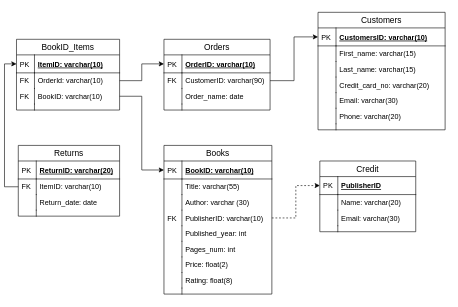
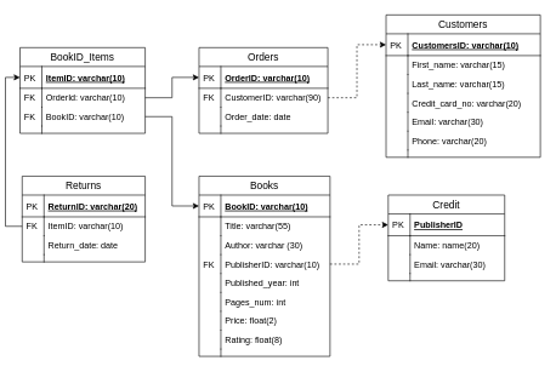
  <mxCell id="0" />
  <mxCell id="1" parent="0" />
  <mxCell id="2" style="edgeStyle=orthogonalEdgeStyle;rounded=0;orthogonalLoop=1;jettySize=auto;html=1;entryX=0;entryY=0.5;entryDx=0;entryDy=0;dashed=1;" parent="1" source="13" target="27" edge="1"><mxGeometry relative="1" as="geometry" /></mxCell>
  <mxCell id="3" style="edgeStyle=orthogonalEdgeStyle;rounded=0;orthogonalLoop=1;jettySize=auto;html=1;entryX=0;entryY=0.5;entryDx=0;entryDy=0;" parent="1" source="64" target="7" edge="1"><mxGeometry relative="1" as="geometry" /></mxCell>
  <mxCell id="4" style="edgeStyle=orthogonalEdgeStyle;rounded=0;orthogonalLoop=1;jettySize=auto;html=1;entryX=0;entryY=0.5;entryDx=0;entryDy=0;" parent="1" source="62" target="36" edge="1"><mxGeometry relative="1" as="geometry" /></mxCell>
  <mxCell id="5" style="edgeStyle=orthogonalEdgeStyle;rounded=0;orthogonalLoop=1;jettySize=auto;html=1;entryX=0;entryY=0.5;entryDx=0;entryDy=0;" parent="1" source="71" target="60" edge="1"><mxGeometry relative="1" as="geometry" /></mxCell>
  <mxCell id="6" value="Books" style="swimlane;fontStyle=0;childLayout=stackLayout;horizontal=1;startSize=26;horizontalStack=0;resizeParent=1;resizeParentMax=0;resizeLast=0;collapsible=1;marginBottom=0;align=center;fontSize=14;" parent="1" vertex="1"><mxGeometry x="266" y="242" width="180" height="248" as="geometry" /></mxCell>
  <mxCell id="7" value="BookID: varchar(10)" style="shape=partialRectangle;top=0;left=0;right=0;bottom=1;align=left;verticalAlign=middle;fillColor=none;spacingLeft=34;spacingRight=4;overflow=hidden;rotatable=0;points=[[0,0.5],[1,0.5]];portConstraint=eastwest;dropTarget=0;fontStyle=5;fontSize=12;" parent="6" vertex="1"><mxGeometry y="26" width="180" height="30" as="geometry" /></mxCell>
  <mxCell id="8" value="PK" style="shape=partialRectangle;top=0;left=0;bottom=0;fillColor=none;align=left;verticalAlign=middle;spacingLeft=4;spacingRight=4;overflow=hidden;rotatable=0;points=[];portConstraint=eastwest;part=1;fontSize=12;" parent="7" vertex="1" connectable="0"><mxGeometry width="30" height="30" as="geometry" /></mxCell>
  <mxCell id="9" value="Title: varchar(55)" style="shape=partialRectangle;top=0;left=0;right=0;bottom=0;align=left;verticalAlign=top;fillColor=none;spacingLeft=34;spacingRight=4;overflow=hidden;rotatable=0;points=[[0,0.5],[1,0.5]];portConstraint=eastwest;dropTarget=0;fontSize=12;" parent="6" vertex="1"><mxGeometry y="56" width="180" height="26" as="geometry" /></mxCell>
  <mxCell id="10" value="" style="shape=partialRectangle;top=0;left=0;bottom=0;fillColor=none;align=left;verticalAlign=top;spacingLeft=4;spacingRight=4;overflow=hidden;rotatable=0;points=[];portConstraint=eastwest;part=1;fontSize=12;" parent="9" vertex="1" connectable="0"><mxGeometry width="30" height="26" as="geometry" /></mxCell>
  <mxCell id="11" value="Author: varchar (30)" style="shape=partialRectangle;top=0;left=0;right=0;bottom=0;align=left;verticalAlign=top;fillColor=none;spacingLeft=34;spacingRight=4;overflow=hidden;rotatable=0;points=[[0,0.5],[1,0.5]];portConstraint=eastwest;dropTarget=0;fontSize=12;" parent="6" vertex="1"><mxGeometry y="82" width="180" height="26" as="geometry" /></mxCell>
  <mxCell id="12" value="" style="shape=partialRectangle;top=0;left=0;bottom=0;fillColor=none;align=left;verticalAlign=top;spacingLeft=4;spacingRight=4;overflow=hidden;rotatable=0;points=[];portConstraint=eastwest;part=1;fontSize=12;" parent="11" vertex="1" connectable="0"><mxGeometry width="30" height="26" as="geometry" /></mxCell>
  <mxCell id="13" value="PublisherID: varchar(10)" style="shape=partialRectangle;top=0;left=0;right=0;bottom=0;align=left;verticalAlign=top;fillColor=none;spacingLeft=34;spacingRight=4;overflow=hidden;rotatable=0;points=[[0,0.5],[1,0.5]];portConstraint=eastwest;dropTarget=0;fontSize=12;" parent="6" vertex="1"><mxGeometry y="108" width="180" height="26" as="geometry" /></mxCell>
  <mxCell id="14" value="FK" style="shape=partialRectangle;top=0;left=0;bottom=0;fillColor=none;align=left;verticalAlign=top;spacingLeft=4;spacingRight=4;overflow=hidden;rotatable=0;points=[];portConstraint=eastwest;part=1;fontSize=12;" parent="13" vertex="1" connectable="0"><mxGeometry width="30" height="26" as="geometry" /></mxCell>
  <mxCell id="15" value="Published_year: int" style="shape=partialRectangle;top=0;left=0;right=0;bottom=0;align=left;verticalAlign=top;fillColor=none;spacingLeft=34;spacingRight=4;overflow=hidden;rotatable=0;points=[[0,0.5],[1,0.5]];portConstraint=eastwest;dropTarget=0;fontSize=12;" parent="6" vertex="1"><mxGeometry y="134" width="180" height="26" as="geometry" /></mxCell>
  <mxCell id="16" value="" style="shape=partialRectangle;top=0;left=0;bottom=0;fillColor=none;align=left;verticalAlign=top;spacingLeft=4;spacingRight=4;overflow=hidden;rotatable=0;points=[];portConstraint=eastwest;part=1;fontSize=12;" parent="15" vertex="1" connectable="0"><mxGeometry width="30" height="26" as="geometry" /></mxCell>
  <mxCell id="17" value="Pages_num: int" style="shape=partialRectangle;top=0;left=0;right=0;bottom=0;align=left;verticalAlign=top;fillColor=none;spacingLeft=34;spacingRight=4;overflow=hidden;rotatable=0;points=[[0,0.5],[1,0.5]];portConstraint=eastwest;dropTarget=0;fontSize=12;" parent="6" vertex="1"><mxGeometry y="160" width="180" height="26" as="geometry" /></mxCell>
  <mxCell id="18" value="" style="shape=partialRectangle;top=0;left=0;bottom=0;fillColor=none;align=left;verticalAlign=top;spacingLeft=4;spacingRight=4;overflow=hidden;rotatable=0;points=[];portConstraint=eastwest;part=1;fontSize=12;" parent="17" vertex="1" connectable="0"><mxGeometry width="30" height="26" as="geometry" /></mxCell>
  <mxCell id="19" value="Price: float(2)" style="shape=partialRectangle;top=0;left=0;right=0;bottom=0;align=left;verticalAlign=top;fillColor=none;spacingLeft=34;spacingRight=4;overflow=hidden;rotatable=0;points=[[0,0.5],[1,0.5]];portConstraint=eastwest;dropTarget=0;fontSize=12;" parent="6" vertex="1"><mxGeometry y="186" width="180" height="26" as="geometry" /></mxCell>
  <mxCell id="20" value="" style="shape=partialRectangle;top=0;left=0;bottom=0;fillColor=none;align=left;verticalAlign=top;spacingLeft=4;spacingRight=4;overflow=hidden;rotatable=0;points=[];portConstraint=eastwest;part=1;fontSize=12;" parent="19" vertex="1" connectable="0"><mxGeometry width="30" height="26" as="geometry" /></mxCell>
  <mxCell id="21" value="Rating: float(8)" style="shape=partialRectangle;top=0;left=0;right=0;bottom=0;align=left;verticalAlign=top;fillColor=none;spacingLeft=34;spacingRight=4;overflow=hidden;rotatable=0;points=[[0,0.5],[1,0.5]];portConstraint=eastwest;dropTarget=0;fontSize=12;" parent="6" vertex="1"><mxGeometry y="212" width="180" height="26" as="geometry" /></mxCell>
  <mxCell id="22" value="" style="shape=partialRectangle;top=0;left=0;bottom=0;fillColor=none;align=left;verticalAlign=top;spacingLeft=4;spacingRight=4;overflow=hidden;rotatable=0;points=[];portConstraint=eastwest;part=1;fontSize=12;" parent="21" vertex="1" connectable="0"><mxGeometry width="30" height="26" as="geometry" /></mxCell>
  <mxCell id="23" value="" style="shape=partialRectangle;top=0;left=0;right=0;bottom=0;align=left;verticalAlign=top;fillColor=none;spacingLeft=34;spacingRight=4;overflow=hidden;rotatable=0;points=[[0,0.5],[1,0.5]];portConstraint=eastwest;dropTarget=0;fontSize=12;" parent="6" vertex="1"><mxGeometry y="238" width="180" height="10" as="geometry" /></mxCell>
  <mxCell id="24" value="" style="shape=partialRectangle;top=0;left=0;bottom=0;fillColor=none;align=left;verticalAlign=top;spacingLeft=4;spacingRight=4;overflow=hidden;rotatable=0;points=[];portConstraint=eastwest;part=1;fontSize=12;" parent="23" vertex="1" connectable="0"><mxGeometry width="30" height="10" as="geometry" /></mxCell>
- <mxCell id="25" style="edgeStyle=orthogonalEdgeStyle;rounded=0;orthogonalLoop=1;jettySize=auto;html=1;entryX=0;entryY=0.5;entryDx=0;entryDy=0;" parent="1" source="38" target="45" edge="1"><mxGeometry relative="1" as="geometry" /></mxCell>
+ <mxCell id="25" style="edgeStyle=orthogonalEdgeStyle;rounded=0;orthogonalLoop=1;jettySize=auto;html=1;entryX=0;entryY=0.5;entryDx=0;entryDy=0;dashed=1;" parent="1" source="38" target="45" edge="1"><mxGeometry relative="1" as="geometry" /></mxCell>
  <mxCell id="26" value="Credit" style="swimlane;fontStyle=0;childLayout=stackLayout;horizontal=1;startSize=26;horizontalStack=0;resizeParent=1;resizeParentMax=0;resizeLast=0;collapsible=1;marginBottom=0;align=center;fontSize=14;" parent="1" vertex="1"><mxGeometry x="526" y="268" width="160" height="118" as="geometry" /></mxCell>
  <mxCell id="27" value="PublisherID" style="shape=partialRectangle;top=0;left=0;right=0;bottom=1;align=left;verticalAlign=middle;fillColor=none;spacingLeft=34;spacingRight=4;overflow=hidden;rotatable=0;points=[[0,0.5],[1,0.5]];portConstraint=eastwest;dropTarget=0;fontStyle=5;fontSize=12;" parent="26" vertex="1"><mxGeometry y="26" width="160" height="30" as="geometry" /></mxCell>
  <mxCell id="28" value="PK" style="shape=partialRectangle;top=0;left=0;bottom=0;fillColor=none;align=left;verticalAlign=middle;spacingLeft=4;spacingRight=4;overflow=hidden;rotatable=0;points=[];portConstraint=eastwest;part=1;fontSize=12;" parent="27" vertex="1" connectable="0"><mxGeometry width="30" height="30" as="geometry" /></mxCell>
- <mxCell id="29" value="Name: varchar(20)" style="shape=partialRectangle;top=0;left=0;right=0;bottom=0;align=left;verticalAlign=top;fillColor=none;spacingLeft=34;spacingRight=4;overflow=hidden;rotatable=0;points=[[0,0.5],[1,0.5]];portConstraint=eastwest;dropTarget=0;fontSize=12;" parent="26" vertex="1"><mxGeometry y="56" width="160" height="26" as="geometry" /></mxCell>
+ <mxCell id="29" value="Name: name(20)" style="shape=partialRectangle;top=0;left=0;right=0;bottom=0;align=left;verticalAlign=top;fillColor=none;spacingLeft=34;spacingRight=4;overflow=hidden;rotatable=0;points=[[0,0.5],[1,0.5]];portConstraint=eastwest;dropTarget=0;fontSize=12;" parent="26" vertex="1"><mxGeometry y="56" width="160" height="26" as="geometry" /></mxCell>
  <mxCell id="30" value="" style="shape=partialRectangle;top=0;left=0;bottom=0;fillColor=none;align=left;verticalAlign=top;spacingLeft=4;spacingRight=4;overflow=hidden;rotatable=0;points=[];portConstraint=eastwest;part=1;fontSize=12;" parent="29" vertex="1" connectable="0"><mxGeometry width="30" height="26" as="geometry" /></mxCell>
  <mxCell id="31" value="Email: varchar(30)" style="shape=partialRectangle;top=0;left=0;right=0;bottom=0;align=left;verticalAlign=top;fillColor=none;spacingLeft=34;spacingRight=4;overflow=hidden;rotatable=0;points=[[0,0.5],[1,0.5]];portConstraint=eastwest;dropTarget=0;fontSize=12;" parent="26" vertex="1"><mxGeometry y="82" width="160" height="26" as="geometry" /></mxCell>
  <mxCell id="32" value="" style="shape=partialRectangle;top=0;left=0;bottom=0;fillColor=none;align=left;verticalAlign=top;spacingLeft=4;spacingRight=4;overflow=hidden;rotatable=0;points=[];portConstraint=eastwest;part=1;fontSize=12;" parent="31" vertex="1" connectable="0"><mxGeometry width="30" height="26" as="geometry" /></mxCell>
  <mxCell id="33" value="" style="shape=partialRectangle;top=0;left=0;right=0;bottom=0;align=left;verticalAlign=top;fillColor=none;spacingLeft=34;spacingRight=4;overflow=hidden;rotatable=0;points=[[0,0.5],[1,0.5]];portConstraint=eastwest;dropTarget=0;fontSize=12;" parent="26" vertex="1"><mxGeometry y="108" width="160" height="10" as="geometry" /></mxCell>
  <mxCell id="34" value="" style="shape=partialRectangle;top=0;left=0;bottom=0;fillColor=none;align=left;verticalAlign=top;spacingLeft=4;spacingRight=4;overflow=hidden;rotatable=0;points=[];portConstraint=eastwest;part=1;fontSize=12;" parent="33" vertex="1" connectable="0"><mxGeometry width="30" height="10" as="geometry" /></mxCell>
  <mxCell id="35" value="Orders" style="swimlane;fontStyle=0;childLayout=stackLayout;horizontal=1;startSize=26;horizontalStack=0;resizeParent=1;resizeParentMax=0;resizeLast=0;collapsible=1;marginBottom=0;align=center;fontSize=14;" parent="1" vertex="1"><mxGeometry x="266" y="65" width="177" height="118" as="geometry" /></mxCell>
  <mxCell id="36" value="OrderID: varchar(10)" style="shape=partialRectangle;top=0;left=0;right=0;bottom=1;align=left;verticalAlign=middle;fillColor=none;spacingLeft=34;spacingRight=4;overflow=hidden;rotatable=0;points=[[0,0.5],[1,0.5]];portConstraint=eastwest;dropTarget=0;fontStyle=5;fontSize=12;" parent="35" vertex="1"><mxGeometry y="26" width="177" height="30" as="geometry" /></mxCell>
  <mxCell id="37" value="PK" style="shape=partialRectangle;top=0;left=0;bottom=0;fillColor=none;align=left;verticalAlign=middle;spacingLeft=4;spacingRight=4;overflow=hidden;rotatable=0;points=[];portConstraint=eastwest;part=1;fontSize=12;" parent="36" vertex="1" connectable="0"><mxGeometry width="30" height="30" as="geometry" /></mxCell>
  <mxCell id="38" value="CustomerID: varchar(90)" style="shape=partialRectangle;top=0;left=0;right=0;bottom=0;align=left;verticalAlign=top;fillColor=none;spacingLeft=34;spacingRight=4;overflow=hidden;rotatable=0;points=[[0,0.5],[1,0.5]];portConstraint=eastwest;dropTarget=0;fontSize=12;" parent="35" vertex="1"><mxGeometry y="56" width="177" height="26" as="geometry" /></mxCell>
  <mxCell id="39" value="FK" style="shape=partialRectangle;top=0;left=0;bottom=0;fillColor=none;align=left;verticalAlign=top;spacingLeft=4;spacingRight=4;overflow=hidden;rotatable=0;points=[];portConstraint=eastwest;part=1;fontSize=12;" parent="38" vertex="1" connectable="0"><mxGeometry width="30" height="26" as="geometry" /></mxCell>
- <mxCell id="40" value="Order_name: date" style="shape=partialRectangle;top=0;left=0;right=0;bottom=0;align=left;verticalAlign=top;fillColor=none;spacingLeft=34;spacingRight=4;overflow=hidden;rotatable=0;points=[[0,0.5],[1,0.5]];portConstraint=eastwest;dropTarget=0;fontSize=12;" parent="35" vertex="1"><mxGeometry y="82" width="177" height="26" as="geometry" /></mxCell>
+ <mxCell id="40" value="Order_date: date" style="shape=partialRectangle;top=0;left=0;right=0;bottom=0;align=left;verticalAlign=top;fillColor=none;spacingLeft=34;spacingRight=4;overflow=hidden;rotatable=0;points=[[0,0.5],[1,0.5]];portConstraint=eastwest;dropTarget=0;fontSize=12;" parent="35" vertex="1"><mxGeometry y="82" width="177" height="26" as="geometry" /></mxCell>
  <mxCell id="41" value="" style="shape=partialRectangle;top=0;left=0;bottom=0;fillColor=none;align=left;verticalAlign=top;spacingLeft=4;spacingRight=4;overflow=hidden;rotatable=0;points=[];portConstraint=eastwest;part=1;fontSize=12;" parent="40" vertex="1" connectable="0"><mxGeometry width="30" height="26" as="geometry" /></mxCell>
  <mxCell id="42" value="" style="shape=partialRectangle;top=0;left=0;right=0;bottom=0;align=left;verticalAlign=top;fillColor=none;spacingLeft=34;spacingRight=4;overflow=hidden;rotatable=0;points=[[0,0.5],[1,0.5]];portConstraint=eastwest;dropTarget=0;fontSize=12;" parent="35" vertex="1"><mxGeometry y="108" width="177" height="10" as="geometry" /></mxCell>
  <mxCell id="43" value="" style="shape=partialRectangle;top=0;left=0;bottom=0;fillColor=none;align=left;verticalAlign=top;spacingLeft=4;spacingRight=4;overflow=hidden;rotatable=0;points=[];portConstraint=eastwest;part=1;fontSize=12;" parent="42" vertex="1" connectable="0"><mxGeometry width="30" height="10" as="geometry" /></mxCell>
  <mxCell id="44" value="Customers" style="swimlane;fontStyle=0;childLayout=stackLayout;horizontal=1;startSize=26;horizontalStack=0;resizeParent=1;resizeParentMax=0;resizeLast=0;collapsible=1;marginBottom=0;align=center;fontSize=14;" parent="1" vertex="1"><mxGeometry x="523" y="20" width="212" height="196" as="geometry" /></mxCell>
  <mxCell id="45" value="CustomersID: varchar(10)" style="shape=partialRectangle;top=0;left=0;right=0;bottom=1;align=left;verticalAlign=middle;fillColor=none;spacingLeft=34;spacingRight=4;overflow=hidden;rotatable=0;points=[[0,0.5],[1,0.5]];portConstraint=eastwest;dropTarget=0;fontStyle=5;fontSize=12;" parent="44" vertex="1"><mxGeometry y="26" width="212" height="30" as="geometry" /></mxCell>
  <mxCell id="46" value="PK" style="shape=partialRectangle;top=0;left=0;bottom=0;fillColor=none;align=left;verticalAlign=middle;spacingLeft=4;spacingRight=4;overflow=hidden;rotatable=0;points=[];portConstraint=eastwest;part=1;fontSize=12;" parent="45" vertex="1" connectable="0"><mxGeometry width="30" height="30" as="geometry" /></mxCell>
  <mxCell id="47" value="First_name: varchar(15)" style="shape=partialRectangle;top=0;left=0;right=0;bottom=0;align=left;verticalAlign=top;fillColor=none;spacingLeft=34;spacingRight=4;overflow=hidden;rotatable=0;points=[[0,0.5],[1,0.5]];portConstraint=eastwest;dropTarget=0;fontSize=12;" parent="44" vertex="1"><mxGeometry y="56" width="212" height="26" as="geometry" /></mxCell>
  <mxCell id="48" value="" style="shape=partialRectangle;top=0;left=0;bottom=0;fillColor=none;align=left;verticalAlign=top;spacingLeft=4;spacingRight=4;overflow=hidden;rotatable=0;points=[];portConstraint=eastwest;part=1;fontSize=12;" parent="47" vertex="1" connectable="0"><mxGeometry width="30" height="26" as="geometry" /></mxCell>
  <mxCell id="49" value="Last_name: varchar(15)" style="shape=partialRectangle;top=0;left=0;right=0;bottom=0;align=left;verticalAlign=top;fillColor=none;spacingLeft=34;spacingRight=4;overflow=hidden;rotatable=0;points=[[0,0.5],[1,0.5]];portConstraint=eastwest;dropTarget=0;fontSize=12;" parent="44" vertex="1"><mxGeometry y="82" width="212" height="26" as="geometry" /></mxCell>
  <mxCell id="50" value="" style="shape=partialRectangle;top=0;left=0;bottom=0;fillColor=none;align=left;verticalAlign=top;spacingLeft=4;spacingRight=4;overflow=hidden;rotatable=0;points=[];portConstraint=eastwest;part=1;fontSize=12;" parent="49" vertex="1" connectable="0"><mxGeometry width="30" height="26" as="geometry" /></mxCell>
  <mxCell id="51" value="Credit_card_no: varchar(20)" style="shape=partialRectangle;top=0;left=0;right=0;bottom=0;align=left;verticalAlign=top;fillColor=none;spacingLeft=34;spacingRight=4;overflow=hidden;rotatable=0;points=[[0,0.5],[1,0.5]];portConstraint=eastwest;dropTarget=0;fontSize=12;" parent="44" vertex="1"><mxGeometry y="108" width="212" height="26" as="geometry" /></mxCell>
  <mxCell id="52" value="" style="shape=partialRectangle;top=0;left=0;bottom=0;fillColor=none;align=left;verticalAlign=top;spacingLeft=4;spacingRight=4;overflow=hidden;rotatable=0;points=[];portConstraint=eastwest;part=1;fontSize=12;" parent="51" vertex="1" connectable="0"><mxGeometry width="30" height="26" as="geometry" /></mxCell>
  <mxCell id="53" value="Email: varchar(30)" style="shape=partialRectangle;top=0;left=0;right=0;bottom=0;align=left;verticalAlign=top;fillColor=none;spacingLeft=34;spacingRight=4;overflow=hidden;rotatable=0;points=[[0,0.5],[1,0.5]];portConstraint=eastwest;dropTarget=0;fontSize=12;" parent="44" vertex="1"><mxGeometry y="134" width="212" height="26" as="geometry" /></mxCell>
  <mxCell id="54" value="" style="shape=partialRectangle;top=0;left=0;bottom=0;fillColor=none;align=left;verticalAlign=top;spacingLeft=4;spacingRight=4;overflow=hidden;rotatable=0;points=[];portConstraint=eastwest;part=1;fontSize=12;" parent="53" vertex="1" connectable="0"><mxGeometry width="30" height="26" as="geometry" /></mxCell>
  <mxCell id="55" value="Phone: varchar(20)" style="shape=partialRectangle;top=0;left=0;right=0;bottom=0;align=left;verticalAlign=top;fillColor=none;spacingLeft=34;spacingRight=4;overflow=hidden;rotatable=0;points=[[0,0.5],[1,0.5]];portConstraint=eastwest;dropTarget=0;fontSize=12;" parent="44" vertex="1"><mxGeometry y="160" width="212" height="26" as="geometry" /></mxCell>
  <mxCell id="56" value="" style="shape=partialRectangle;top=0;left=0;bottom=0;fillColor=none;align=left;verticalAlign=top;spacingLeft=4;spacingRight=4;overflow=hidden;rotatable=0;points=[];portConstraint=eastwest;part=1;fontSize=12;" parent="55" vertex="1" connectable="0"><mxGeometry width="30" height="26" as="geometry" /></mxCell>
  <mxCell id="57" value="" style="shape=partialRectangle;top=0;left=0;right=0;bottom=0;align=left;verticalAlign=top;fillColor=none;spacingLeft=34;spacingRight=4;overflow=hidden;rotatable=0;points=[[0,0.5],[1,0.5]];portConstraint=eastwest;dropTarget=0;fontSize=12;" parent="44" vertex="1"><mxGeometry y="186" width="212" height="10" as="geometry" /></mxCell>
  <mxCell id="58" value="" style="shape=partialRectangle;top=0;left=0;bottom=0;fillColor=none;align=left;verticalAlign=top;spacingLeft=4;spacingRight=4;overflow=hidden;rotatable=0;points=[];portConstraint=eastwest;part=1;fontSize=12;" parent="57" vertex="1" connectable="0"><mxGeometry width="30" height="10" as="geometry" /></mxCell>
  <mxCell id="59" value="BookID_Items" style="swimlane;fontStyle=0;childLayout=stackLayout;horizontal=1;startSize=26;horizontalStack=0;resizeParent=1;resizeParentMax=0;resizeLast=0;collapsible=1;marginBottom=0;align=center;fontSize=14;" parent="1" vertex="1"><mxGeometry x="20" y="65" width="172" height="118" as="geometry" /></mxCell>
  <mxCell id="60" value="ItemID: varchar(10)" style="shape=partialRectangle;top=0;left=0;right=0;bottom=1;align=left;verticalAlign=middle;fillColor=none;spacingLeft=34;spacingRight=4;overflow=hidden;rotatable=0;points=[[0,0.5],[1,0.5]];portConstraint=eastwest;dropTarget=0;fontStyle=5;fontSize=12;" parent="59" vertex="1"><mxGeometry y="26" width="172" height="30" as="geometry" /></mxCell>
  <mxCell id="61" value="PK" style="shape=partialRectangle;top=0;left=0;bottom=0;fillColor=none;align=left;verticalAlign=middle;spacingLeft=4;spacingRight=4;overflow=hidden;rotatable=0;points=[];portConstraint=eastwest;part=1;fontSize=12;" parent="60" vertex="1" connectable="0"><mxGeometry width="30" height="30" as="geometry" /></mxCell>
  <mxCell id="62" value="OrderId: varchar(10)" style="shape=partialRectangle;top=0;left=0;right=0;bottom=0;align=left;verticalAlign=top;fillColor=none;spacingLeft=34;spacingRight=4;overflow=hidden;rotatable=0;points=[[0,0.5],[1,0.5]];portConstraint=eastwest;dropTarget=0;fontSize=12;" parent="59" vertex="1"><mxGeometry y="56" width="172" height="26" as="geometry" /></mxCell>
  <mxCell id="63" value="FK" style="shape=partialRectangle;top=0;left=0;bottom=0;fillColor=none;align=left;verticalAlign=top;spacingLeft=4;spacingRight=4;overflow=hidden;rotatable=0;points=[];portConstraint=eastwest;part=1;fontSize=12;" parent="62" vertex="1" connectable="0"><mxGeometry width="30" height="26" as="geometry" /></mxCell>
  <mxCell id="64" value="BookID: varchar(10)" style="shape=partialRectangle;top=0;left=0;right=0;bottom=0;align=left;verticalAlign=top;fillColor=none;spacingLeft=34;spacingRight=4;overflow=hidden;rotatable=0;points=[[0,0.5],[1,0.5]];portConstraint=eastwest;dropTarget=0;fontSize=12;" parent="59" vertex="1"><mxGeometry y="82" width="172" height="26" as="geometry" /></mxCell>
  <mxCell id="65" value="FK" style="shape=partialRectangle;top=0;left=0;bottom=0;fillColor=none;align=left;verticalAlign=top;spacingLeft=4;spacingRight=4;overflow=hidden;rotatable=0;points=[];portConstraint=eastwest;part=1;fontSize=12;" parent="64" vertex="1" connectable="0"><mxGeometry width="30" height="26" as="geometry" /></mxCell>
  <mxCell id="66" value="" style="shape=partialRectangle;top=0;left=0;right=0;bottom=0;align=left;verticalAlign=top;fillColor=none;spacingLeft=34;spacingRight=4;overflow=hidden;rotatable=0;points=[[0,0.5],[1,0.5]];portConstraint=eastwest;dropTarget=0;fontSize=12;" parent="59" vertex="1"><mxGeometry y="108" width="172" height="10" as="geometry" /></mxCell>
  <mxCell id="67" value="" style="shape=partialRectangle;top=0;left=0;bottom=0;fillColor=none;align=left;verticalAlign=top;spacingLeft=4;spacingRight=4;overflow=hidden;rotatable=0;points=[];portConstraint=eastwest;part=1;fontSize=12;" parent="66" vertex="1" connectable="0"><mxGeometry width="30" height="10" as="geometry" /></mxCell>
  <mxCell id="68" value="Returns" style="swimlane;fontStyle=0;childLayout=stackLayout;horizontal=1;startSize=26;horizontalStack=0;resizeParent=1;resizeParentMax=0;resizeLast=0;collapsible=1;marginBottom=0;align=center;fontSize=14;" parent="1" vertex="1"><mxGeometry x="23" y="242" width="169" height="118" as="geometry" /></mxCell>
  <mxCell id="69" value="ReturnID: varchar(20)" style="shape=partialRectangle;top=0;left=0;right=0;bottom=1;align=left;verticalAlign=middle;fillColor=none;spacingLeft=34;spacingRight=4;overflow=hidden;rotatable=0;points=[[0,0.5],[1,0.5]];portConstraint=eastwest;dropTarget=0;fontStyle=5;fontSize=12;" parent="68" vertex="1"><mxGeometry y="26" width="169" height="30" as="geometry" /></mxCell>
  <mxCell id="70" value="PK" style="shape=partialRectangle;top=0;left=0;bottom=0;fillColor=none;align=left;verticalAlign=middle;spacingLeft=4;spacingRight=4;overflow=hidden;rotatable=0;points=[];portConstraint=eastwest;part=1;fontSize=12;" parent="69" vertex="1" connectable="0"><mxGeometry width="30" height="30" as="geometry" /></mxCell>
  <mxCell id="71" value="ItemID: varchar(10)" style="shape=partialRectangle;top=0;left=0;right=0;bottom=0;align=left;verticalAlign=top;fillColor=none;spacingLeft=34;spacingRight=4;overflow=hidden;rotatable=0;points=[[0,0.5],[1,0.5]];portConstraint=eastwest;dropTarget=0;fontSize=12;" parent="68" vertex="1"><mxGeometry y="56" width="169" height="26" as="geometry" /></mxCell>
  <mxCell id="72" value="FK" style="shape=partialRectangle;top=0;left=0;bottom=0;fillColor=none;align=left;verticalAlign=top;spacingLeft=4;spacingRight=4;overflow=hidden;rotatable=0;points=[];portConstraint=eastwest;part=1;fontSize=12;" parent="71" vertex="1" connectable="0"><mxGeometry width="30" height="26" as="geometry" /></mxCell>
  <mxCell id="73" value="Return_date: date" style="shape=partialRectangle;top=0;left=0;right=0;bottom=0;align=left;verticalAlign=top;fillColor=none;spacingLeft=34;spacingRight=4;overflow=hidden;rotatable=0;points=[[0,0.5],[1,0.5]];portConstraint=eastwest;dropTarget=0;fontSize=12;" parent="68" vertex="1"><mxGeometry y="82" width="169" height="26" as="geometry" /></mxCell>
  <mxCell id="74" value="" style="shape=partialRectangle;top=0;left=0;bottom=0;fillColor=none;align=left;verticalAlign=top;spacingLeft=4;spacingRight=4;overflow=hidden;rotatable=0;points=[];portConstraint=eastwest;part=1;fontSize=12;" parent="73" vertex="1" connectable="0"><mxGeometry width="30" height="26" as="geometry" /></mxCell>
  <mxCell id="75" value="" style="shape=partialRectangle;top=0;left=0;right=0;bottom=0;align=left;verticalAlign=top;fillColor=none;spacingLeft=34;spacingRight=4;overflow=hidden;rotatable=0;points=[[0,0.5],[1,0.5]];portConstraint=eastwest;dropTarget=0;fontSize=12;" parent="68" vertex="1"><mxGeometry y="108" width="169" height="10" as="geometry" /></mxCell>
  <mxCell id="76" value="" style="shape=partialRectangle;top=0;left=0;bottom=0;fillColor=none;align=left;verticalAlign=top;spacingLeft=4;spacingRight=4;overflow=hidden;rotatable=0;points=[];portConstraint=eastwest;part=1;fontSize=12;" parent="75" vertex="1" connectable="0"><mxGeometry width="30" height="10" as="geometry" /></mxCell>
